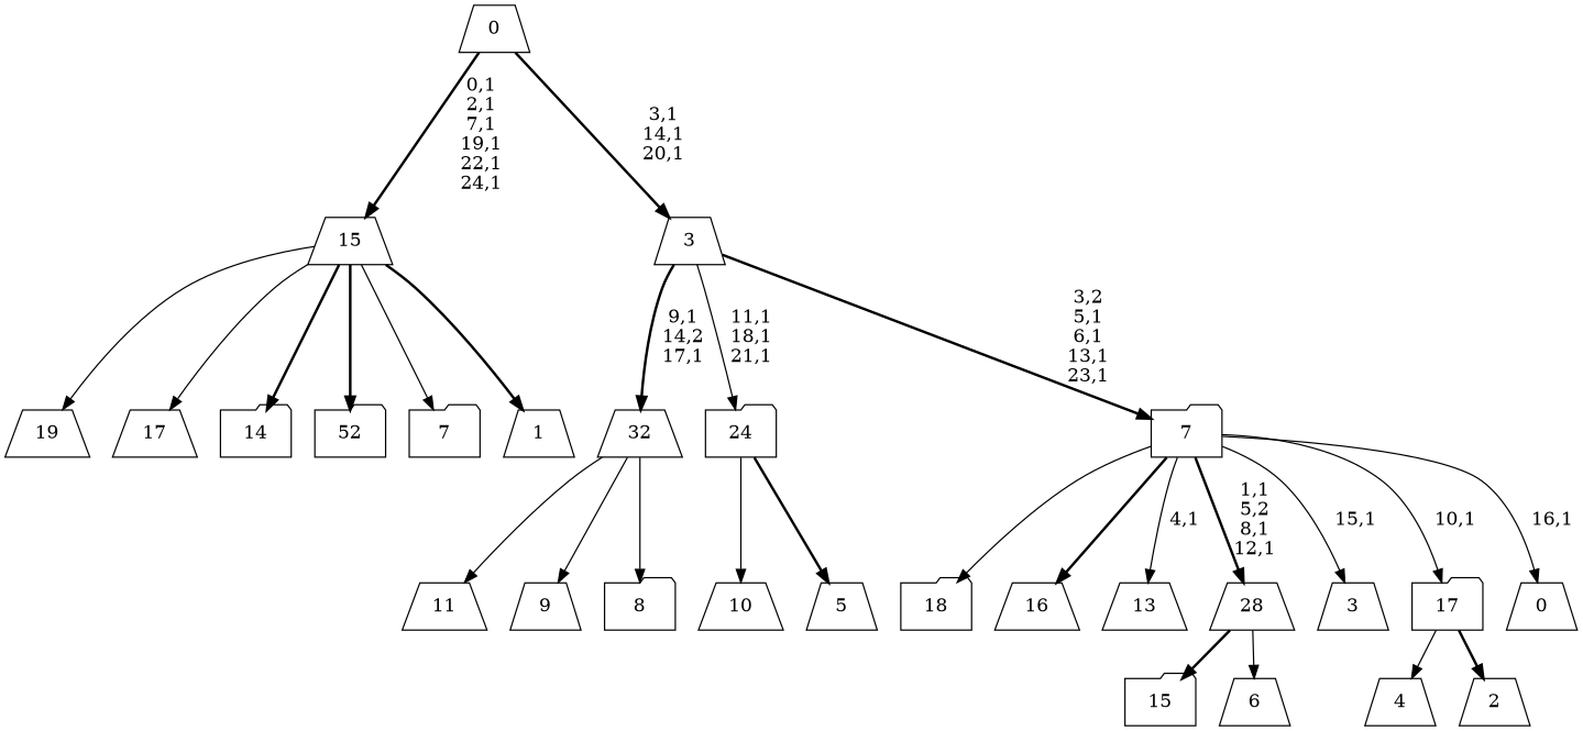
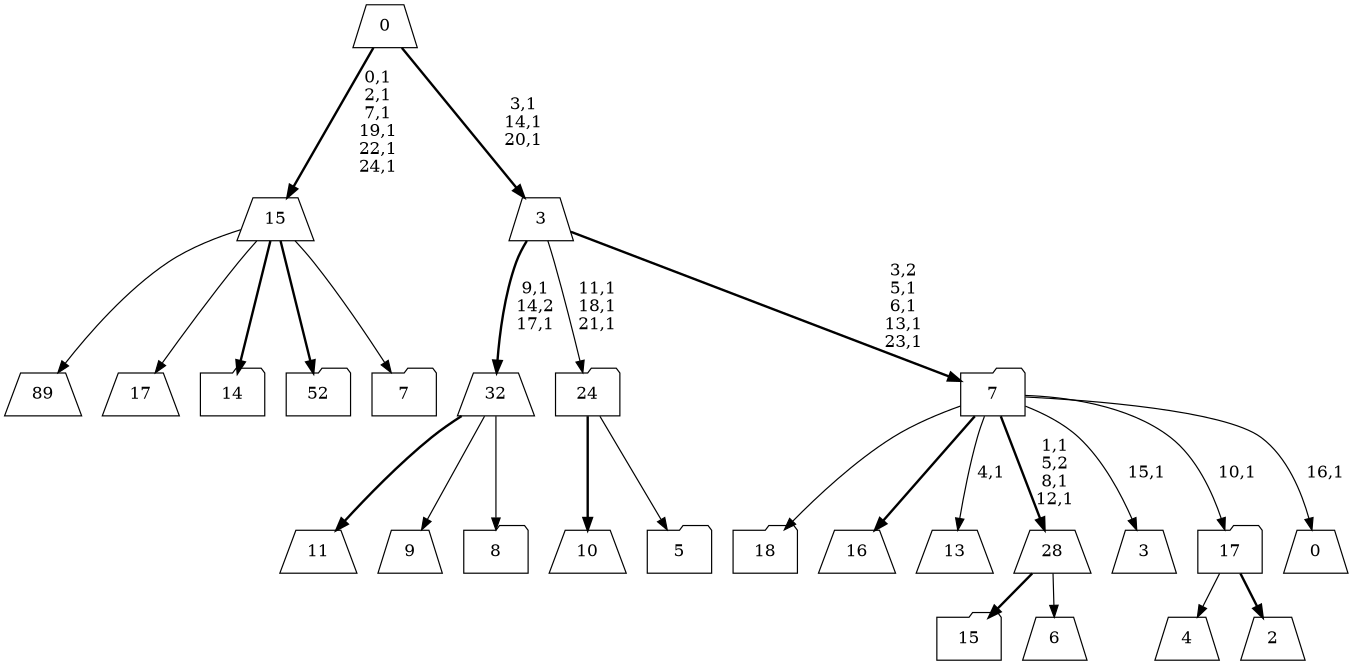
  digraph {
    node [shape=trapezium]
    edge [style=solid]
-   n1 [label=19]
+   n1 [label=89]
    n2 [label=18 shape=folder]
    n3 [label=17]
    n4 [label=16]
    n5 [label=15 shape=folder]
    n6 [label=14 shape=folder]
    n7 [label=13]
    n8 [label=52 shape=folder]
    n9 [label=11]
    n10 [label=10]
    n11 [label=9]
    n12 [label=8 shape=folder]
    32
    n14 [label=7 shape=folder]
    n15 [label=6]
    28
-   n17 [label=5]
+   n17 [label=5 shape=folder]
    24 [shape=folder]
    n19 [label=4]
    n20 [label=3]
    n21 [label=2]
    17 [shape=folder]
-   n23 [label=1]
    15
    n25 [label=0]
    7 [shape=folder]
    3
    0
-   32 -> n9
+   32 -> n9 [style=bold]
    32 -> n11
    32 -> n12
    28 -> n5 [style=bold]
    28 -> n15
-   24 -> n10
-   24 -> n17 [style=bold]
+   24 -> n10 [style=bold]
+   24 -> n17
    17 -> n19
    17 -> n21 [style=bold]
    15 -> n1
    15 -> n3
    15 -> n6 [style=bold]
    15 -> n8 [style=bold]
    15 -> n14
-   15 -> n23 [style=bold]
    7 -> n2
    7 -> n4 [style=bold]
    7 -> n7 [label="4,1"]
    7 -> 28 [label="1,1\n5,2\n8,1\n12,1" style=bold]
    7 -> n20 [label="15,1"]
    7 -> 17 [label="10,1"]
    7 -> n25 [label="16,1"]
    3 -> 32 [label="9,1\n14,2\n17,1" style=bold]
    3 -> 24 [label="11,1\n18,1\n21,1"]
    3 -> 7 [label="3,2\n5,1\n6,1\n13,1\n23,1" style=bold]
    0 -> 15 [label="0,1\n2,1\n7,1\n19,1\n22,1\n24,1" style=bold]
    0 -> 3 [label="3,1\n14,1\n20,1" style=bold]
  }
